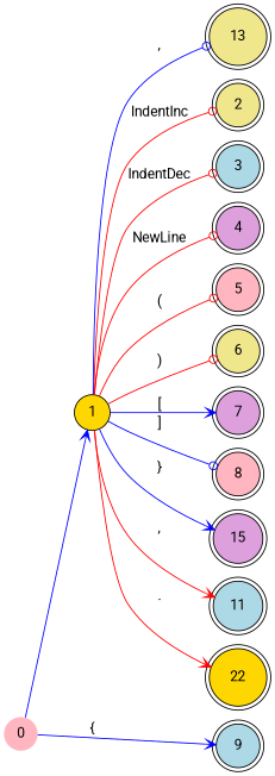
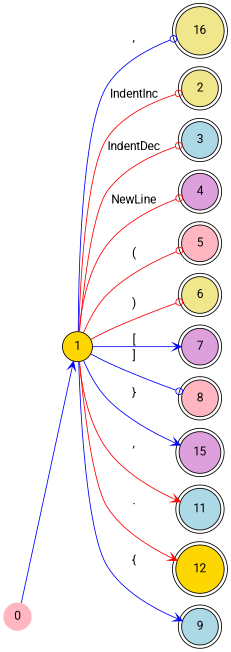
  digraph {
    fontname=Roboto
    rankdir=LR
    node [fillcolor=lightpink fontname=Roboto shape=doublecircle style=filled]
    edge [arrowhead=odot color=red fontname=Roboto]
    0 [color=transparent shape=circle width=0]
    1 [fillcolor=gold shape=circle]
    2 [fillcolor=khaki]
    3 [fillcolor=lightblue]
    4 [fillcolor=plum]
    5
    6 [fillcolor=khaki]
    7 [fillcolor=plum]
    8
    9 [fillcolor=lightblue]
    n11 [fillcolor=plum label=15]
    11 [fillcolor=lightblue]
-   12 [fillcolor=gold label=22]
-   13 [fillcolor=khaki]
+   12 [fillcolor=gold]
+   13 [fillcolor=khaki label=16]
    0 -> 1 [arrowhead=vee color=blue]
    1 -> 2 [label=IndentInc]
    1 -> 3 [label=IndentDec]
    1 -> 4 [label=NewLine]
    1 -> 5 [label="("]
    1 -> 6 [label=")"]
    1 -> 7 [arrowhead=vee color=blue label="["]
    1 -> 8 [color=blue label="]"]
-   0 -> 9 [arrowhead=vee color=blue label="{"]
+   1 -> 9 [arrowhead=vee color=blue label="{"]
    1 -> n11 [arrowhead=vee color=blue label="}"]
    1 -> 11 [arrowhead=vee label=","]
    1 -> 12 [arrowhead=vee label="."]
    1 -> 13 [color=blue label=","]
  }
